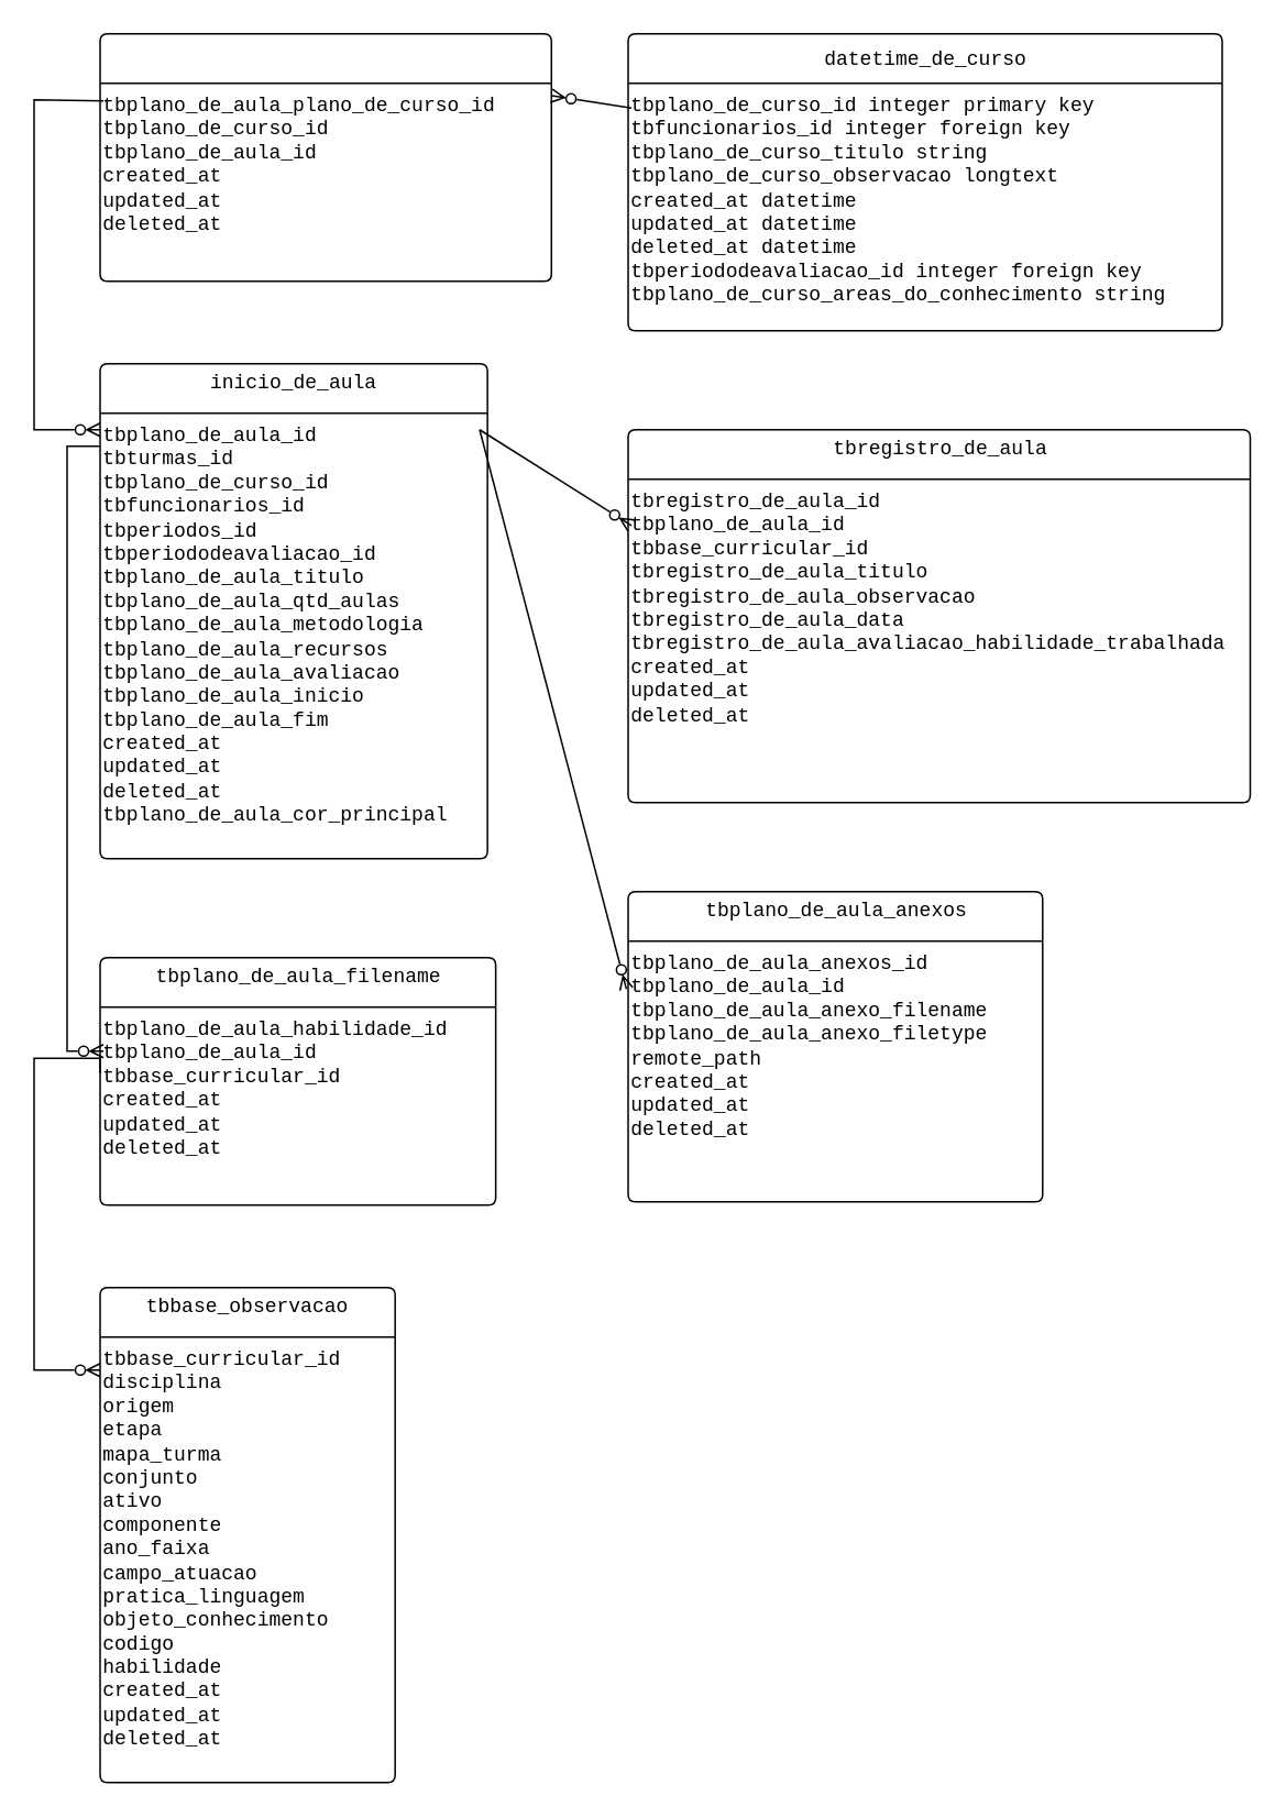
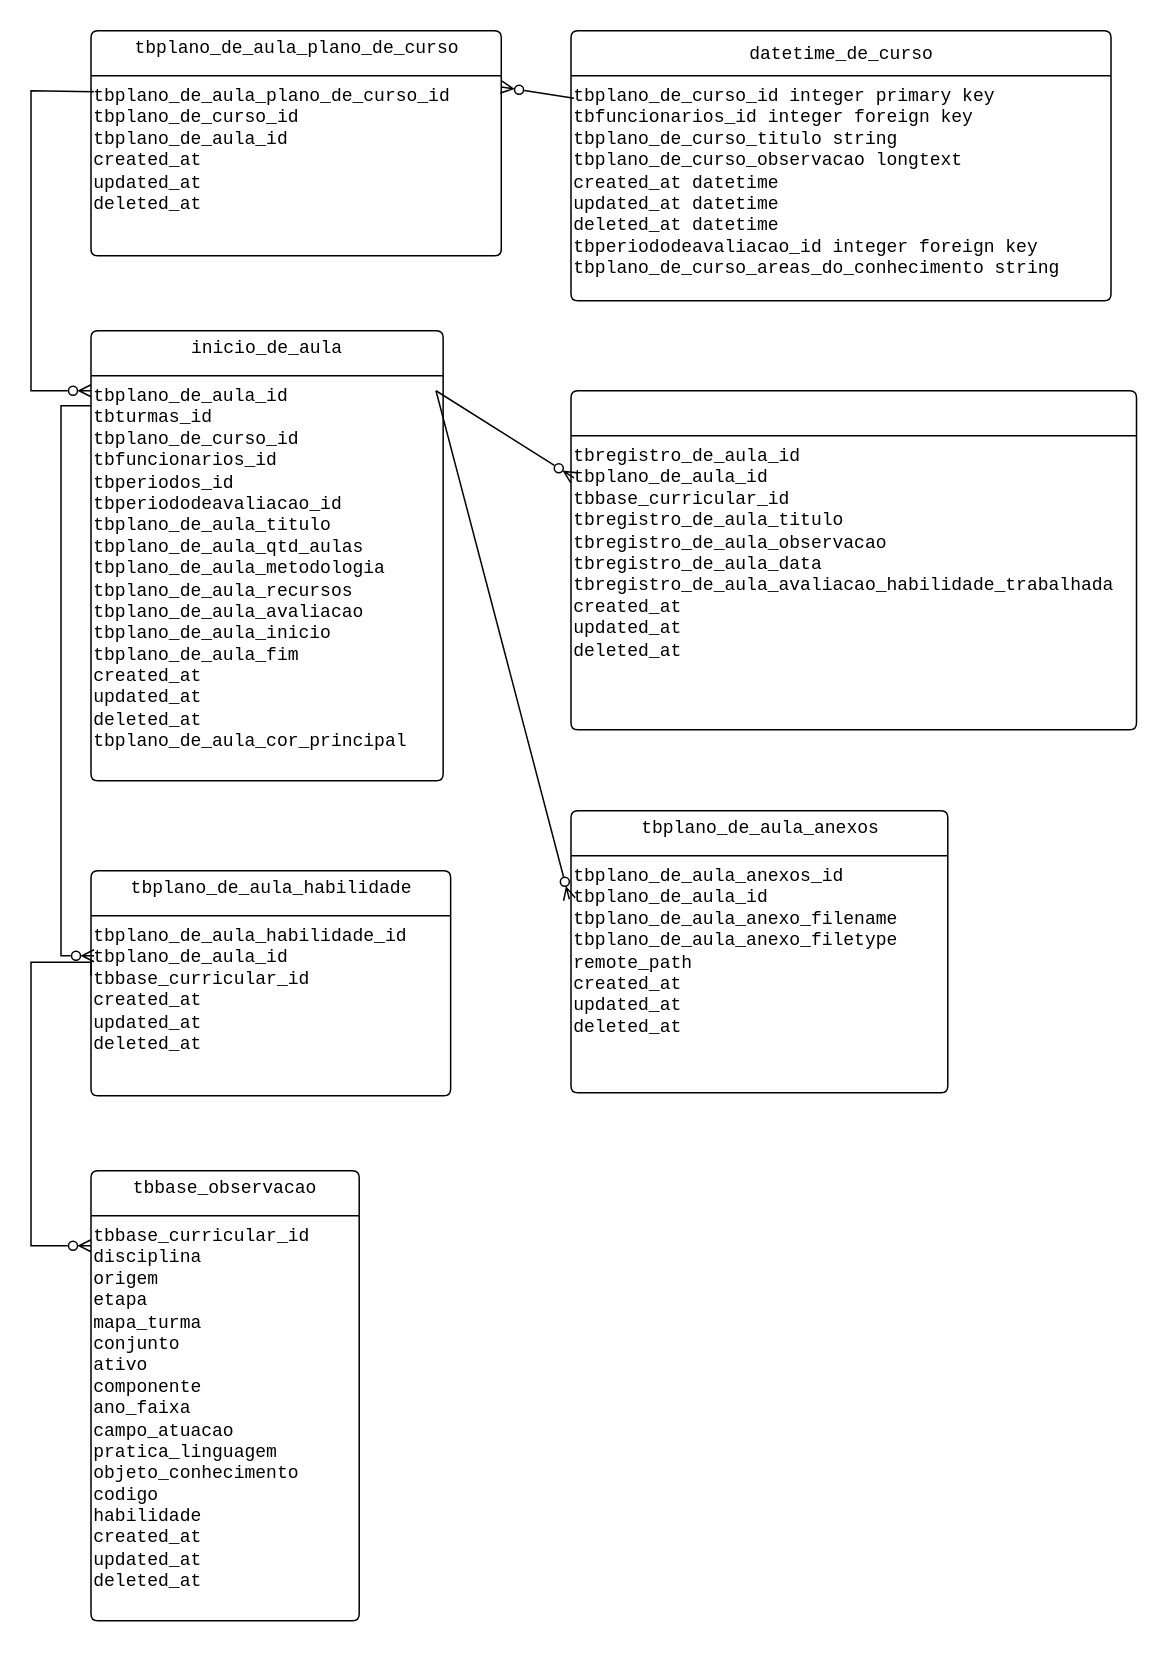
  <mxCell id="0" />
  <mxCell id="1" parent="0" />
  <mxCell id="2" style="edgeStyle=orthogonalEdgeStyle;rounded=0;orthogonalLoop=1;jettySize=auto;html=1;exitX=-0.01;exitY=0.089;exitDx=0;exitDy=0;exitPerimeter=0;endArrow=ERzeroToMany;endFill=0;" edge="1" parent="1" source="4"><mxGeometry relative="1" as="geometry"><mxPoint x="60" y="260" as="targetPoint" /><Array as="points"><mxPoint x="62" y="61" /><mxPoint x="20" y="60" /><mxPoint x="20" y="260" /></Array></mxGeometry></mxCell>
  <mxCell id="3" style="graphMlID=entity0;gradientDirection=east;shape=swimlane;startSize=30;rounded=1;arcSize=5;collapsible=0;fillColor=none;strokeColor=#000000;strokeWidth=1.0;swimlaneFillColor=none;" vertex="1" parent="1"><mxGeometry x="60" y="20" width="273.52" height="150" as="geometry" /></mxCell>
  <mxCell id="4" value="&lt;font color=&quot;#000000&quot;&gt;tbplano_de_aula_plano_de_curso_id&lt;br&gt;tbplano_de_curso_id&lt;br&gt;tbplano_de_aula_id&lt;br&gt;created_at&lt;br&gt;updated_at&lt;br&gt;deleted_at&#09;&#09;&#09;&#09;&#09;&#09;&lt;/font&gt;" style="text;html=1;spacing=0;align=left;fontFamily=courier;fontSize=12;fontStyle=0;=center;fontColor=#c4c4c4" vertex="1" parent="3"><mxGeometry x="2" y="31.668" width="222" height="100" as="geometry" /></mxCell>
+ <mxCell id="5" value="&lt;font color=&quot;#000000&quot;&gt;tbplano_de_aula_plano_de_curso&lt;/font&gt;" style="text;html=1;spacing=0;align=center;fontFamily=courier;fontSize=12;fontStyle=0;=center;fontColor=#ffffff" vertex="1" parent="3"><mxGeometry x="25.76" width="222" height="22" as="geometry" /></mxCell>
  <mxCell id="6" style="rounded=0;orthogonalLoop=1;jettySize=auto;html=1;entryX=0;entryY=0.15;entryDx=0;entryDy=0;entryPerimeter=0;endArrow=ERzeroToMany;endFill=0;" edge="1" parent="1" target="18"><mxGeometry relative="1" as="geometry"><mxPoint x="290" y="260" as="sourcePoint" /></mxGeometry></mxCell>
  <mxCell id="7" style="graphMlID=entity0;gradientDirection=east;shape=swimlane;startSize=30;rounded=1;arcSize=5;collapsible=0;fillColor=none;strokeColor=#000000;strokeWidth=1.0;swimlaneFillColor=none;" vertex="1" parent="1"><mxGeometry x="60" y="220" width="234.76" height="300" as="geometry" /></mxCell>
  <mxCell id="8" value="&lt;font color=&quot;#000000&quot;&gt;tbplano_de_aula_id&lt;br&gt;tbturmas_id&lt;br&gt;tbplano_de_curso_id&lt;br&gt;tbfuncionarios_id&lt;br&gt;tbperiodos_id&lt;br&gt;tbperiododeavaliacao_id&lt;br&gt;tbplano_de_aula_titulo&lt;br&gt;tbplano_de_aula_qtd_aulas&lt;br&gt;tbplano_de_aula_metodologia&lt;br&gt;tbplano_de_aula_recursos&lt;br&gt;tbplano_de_aula_avaliacao&lt;br&gt;tbplano_de_aula_inicio&lt;br&gt;tbplano_de_aula_fim&lt;br&gt;created_at&lt;br&gt;updated_at&lt;br&gt;deleted_at&lt;br&gt;tbplano_de_aula_cor_principal&#09;&#09;&#09;&#09;&#09;&#09;&lt;/font&gt;" style="text;html=1;spacing=0;align=left;fontFamily=courier;fontSize=12;fontStyle=0;=center;fontColor=#c4c4c4" vertex="1" parent="7"><mxGeometry x="2" y="31.67" width="189" height="258.33" as="geometry" /></mxCell>
  <mxCell id="9" value="&lt;font color=&quot;#000000&quot;&gt;inicio_de_aula&lt;/font&gt;" style="text;html=1;spacing=0;align=center;fontFamily=courier;fontSize=12;fontStyle=0;=center;fontColor=#ffffff" vertex="1" parent="7"><mxGeometry x="22.88" width="189" height="22" as="geometry" /></mxCell>
  <mxCell id="10" style="edgeStyle=orthogonalEdgeStyle;rounded=0;orthogonalLoop=1;jettySize=auto;html=1;endArrow=ERzeroToMany;endFill=0;" edge="1" parent="1"><mxGeometry relative="1" as="geometry"><mxPoint x="60" y="650" as="sourcePoint" /><mxPoint x="60" y="830" as="targetPoint" /><Array as="points"><mxPoint x="60" y="641" /><mxPoint x="20" y="641" /><mxPoint x="20" y="830" /></Array></mxGeometry></mxCell>
  <mxCell id="11" style="graphMlID=entity0;gradientDirection=east;shape=swimlane;startSize=30;rounded=1;arcSize=5;collapsible=0;fillColor=none;strokeColor=#000000;strokeWidth=1.0;swimlaneFillColor=none;" vertex="1" parent="1"><mxGeometry x="60" y="580" width="239.76" height="150" as="geometry" /></mxCell>
  <mxCell id="12" value="&lt;font color=&quot;#000000&quot;&gt;tbplano_de_aula_habilidade_id&lt;br&gt;tbplano_de_aula_id&lt;br&gt;tbbase_curricular_id&lt;br&gt;created_at&lt;br&gt;updated_at&lt;br&gt;deleted_at&#09;&#09;&#09;&#09;&#09;&#09;&lt;/font&gt;" style="text;html=1;spacing=0;align=left;fontFamily=courier;fontSize=12;fontStyle=0;=center;fontColor=#c4c4c4" vertex="1" parent="11"><mxGeometry x="2" y="31.668" width="194" height="100" as="geometry" /></mxCell>
- <mxCell id="13" value="&lt;font color=&quot;#000000&quot;&gt;tbplano_de_aula_filename&lt;/font&gt;" style="text;html=1;spacing=0;align=center;fontFamily=courier;fontSize=12;fontStyle=0;=center;fontColor=#ffffff" vertex="1" parent="11"><mxGeometry x="22.88" width="194" height="22" as="geometry" /></mxCell>
+ <mxCell id="13" value="&lt;font color=&quot;#000000&quot;&gt;tbplano_de_aula_habilidade&lt;/font&gt;" style="text;html=1;spacing=0;align=center;fontFamily=courier;fontSize=12;fontStyle=0;=center;fontColor=#ffffff" vertex="1" parent="11"><mxGeometry x="22.88" width="194" height="22" as="geometry" /></mxCell>
  <mxCell id="14" style="graphMlID=entity0;gradientDirection=east;shape=swimlane;startSize=30;rounded=1;arcSize=5;collapsible=0;fillColor=none;strokeColor=default;strokeWidth=1.0;swimlaneFillColor=none;" vertex="1" parent="1"><mxGeometry x="60" y="780" width="178.8" height="300" as="geometry" /></mxCell>
  <mxCell id="15" value="&lt;font color=&quot;#000000&quot;&gt;tbbase_curricular_id&lt;br&gt;disciplina&lt;br&gt;origem&lt;br&gt;etapa&lt;br&gt;mapa_turma&lt;br&gt;conjunto&lt;br&gt;ativo&lt;br&gt;componente&lt;br&gt;ano_faixa&lt;br&gt;campo_atuacao&lt;br&gt;pratica_linguagem&lt;br&gt;objeto_conhecimento&lt;br&gt;codigo&lt;br&gt;habilidade&lt;br&gt;created_at&lt;br&gt;updated_at&lt;br&gt;deleted_at&#09;&#09;&#09;&#09;&#09;&#09;&lt;/font&gt;" style="text;html=1;spacing=0;align=left;fontFamily=courier;fontSize=12;fontStyle=0;=center;fontColor=#c4c4c4;fillColor=none;strokeColor=none;swimlaneFillColor=none;" vertex="1" parent="14"><mxGeometry x="2" y="31.67" width="146" height="268.33" as="geometry" /></mxCell>
  <mxCell id="16" value="&lt;font color=&quot;#000000&quot;&gt;tbbase_observacao&lt;/font&gt;" style="text;html=1;spacing=0;align=center;fontFamily=courier;fontSize=12;fontStyle=0;=center;fontColor=#ffffff;fillColor=none;strokeColor=none;swimlaneFillColor=none;" vertex="1" parent="14"><mxGeometry x="16.4" width="146" height="22" as="geometry" /></mxCell>
  <mxCell id="17" style="graphMlID=entity0;gradientDirection=east;shape=swimlane;startSize=30;rounded=1;arcSize=5;collapsible=0;fillColor=none;strokeColor=#000000;strokeWidth=1.0;swimlaneFillColor=none;" vertex="1" parent="1"><mxGeometry x="380" y="260" width="377" height="226" as="geometry" /></mxCell>
  <mxCell id="18" value="&lt;font color=&quot;#000000&quot;&gt;tbregistro_de_aula_id&lt;br&gt;tbplano_de_aula_id&lt;br&gt;tbbase_curricular_id&lt;br&gt;tbregistro_de_aula_titulo&lt;br&gt;tbregistro_de_aula_observacao&lt;br&gt;tbregistro_de_aula_data&lt;br&gt;tbregistro_de_aula_avaliacao_habilidade_trabalhada&lt;br&gt;created_at&lt;br&gt;updated_at&lt;br&gt;deleted_at&#09;&#09;&#09;&#09;&#09;&#09;&lt;/font&gt;" style="text;html=1;spacing=0;align=left;fontFamily=courier;fontSize=12;fontStyle=0;=center;fontColor=#c4c4c4" vertex="1" parent="17"><mxGeometry x="2" y="31.668" width="301" height="176" as="geometry" /></mxCell>
- <mxCell id="19" value="&lt;font color=&quot;#000000&quot;&gt;tbregistro_de_aula&lt;/font&gt;" style="text;html=1;spacing=0;align=center;fontFamily=courier;fontSize=12;fontStyle=0;=center;fontColor=#ffffff" vertex="1" parent="17"><mxGeometry x="38" width="301" height="22" as="geometry" /></mxCell>
  <mxCell id="20" style="graphMlID=entity0;gradientDirection=east;shape=swimlane;startSize=30;rounded=1;arcSize=5;collapsible=0;fillColor=none;strokeColor=#000000;strokeWidth=1.0;swimlaneFillColor=none;" vertex="1" parent="1"><mxGeometry x="380" y="540" width="251.2" height="188" as="geometry" /></mxCell>
  <mxCell id="21" value="&lt;font color=&quot;#000000&quot;&gt;tbplano_de_aula_anexos_id&lt;br&gt;tbplano_de_aula_id&lt;br&gt;tbplano_de_aula_anexo_filename&lt;br&gt;tbplano_de_aula_anexo_filetype&lt;br&gt;remote_path&lt;br&gt;created_at&lt;br&gt;updated_at&lt;br&gt;deleted_at&#09;&#09;&#09;&#09;&#09;&#09;&lt;/font&gt;" style="text;html=1;spacing=0;align=left;fontFamily=courier;fontSize=12;fontStyle=0;=center;fontColor=#c4c4c4" vertex="1" parent="20"><mxGeometry x="2" y="31.668" width="204" height="138" as="geometry" /></mxCell>
  <mxCell id="22" value="&lt;font color=&quot;#000000&quot;&gt;tbplano_de_aula_anexos&lt;/font&gt;" style="text;html=1;spacing=0;align=center;fontFamily=courier;fontSize=12;fontStyle=0;=center;fontColor=#ffffff" vertex="1" parent="20"><mxGeometry x="23.6" width="204" height="22" as="geometry" /></mxCell>
  <mxCell id="23" style="graphMlID=entity0;gradientDirection=east;shape=swimlane;startSize=30;rounded=1;arcSize=5;collapsible=0;strokeWidth=1.0;swimlaneFillColor=none;" vertex="1" parent="1"><mxGeometry x="380" y="20" width="360" height="180" as="geometry" /></mxCell>
  <mxCell id="24" value="tbplano_de_curso_id integer primary key&lt;br&gt;tbfuncionarios_id integer foreign key&lt;br&gt;tbplano_de_curso_titulo string&amp;nbsp;&lt;br&gt;tbplano_de_curso_observacao longtext&lt;br&gt;created_at datetime&lt;br&gt;updated_at datetime&lt;br&gt;deleted_at datetime&lt;br&gt;tbperiododeavaliacao_id integer foreign key&lt;br&gt;tbplano_de_curso_areas_do_conhecimento string" style="text;html=1;spacing=0;align=left;fontFamily=courier;fontSize=12;fontStyle=0;=center;" vertex="1" parent="23"><mxGeometry x="2" y="31.67" width="358" height="148.33" as="geometry" /></mxCell>
  <mxCell id="25" value="&lt;font color=&quot;#000000&quot;&gt;datetime_de_curso&lt;/font&gt;" style="text;html=1;spacing=0;align=center;fontFamily=courier;fontSize=12;fontStyle=0;=center;fontColor=#ffffff" vertex="1" parent="23"><mxGeometry y="4" width="360" height="22" as="geometry" /></mxCell>
  <mxCell id="26" style="rounded=0;orthogonalLoop=1;jettySize=auto;html=1;entryX=1;entryY=0.25;entryDx=0;entryDy=0;endArrow=ERzeroToMany;endFill=0;exitX=0;exitY=0.09;exitDx=0;exitDy=0;exitPerimeter=0;" edge="1" parent="1" source="24" target="3"><mxGeometry relative="1" as="geometry" /></mxCell>
  <mxCell id="27" style="rounded=0;orthogonalLoop=1;jettySize=auto;html=1;entryX=-0.015;entryY=0.198;entryDx=0;entryDy=0;entryPerimeter=0;endArrow=ERzeroToMany;endFill=0;" edge="1" parent="1" target="21"><mxGeometry relative="1" as="geometry"><mxPoint x="290" y="260" as="sourcePoint" /><mxPoint x="392" y="328" as="targetPoint" /></mxGeometry></mxCell>
  <mxCell id="28" style="edgeStyle=orthogonalEdgeStyle;rounded=0;orthogonalLoop=1;jettySize=auto;html=1;entryX=0;entryY=0.25;entryDx=0;entryDy=0;endArrow=ERzeroToMany;endFill=0;" edge="1" parent="1" target="12"><mxGeometry relative="1" as="geometry"><mxPoint x="60" y="270" as="sourcePoint" /><Array as="points"><mxPoint x="40" y="270" /><mxPoint x="40" y="637" /></Array></mxGeometry></mxCell>
